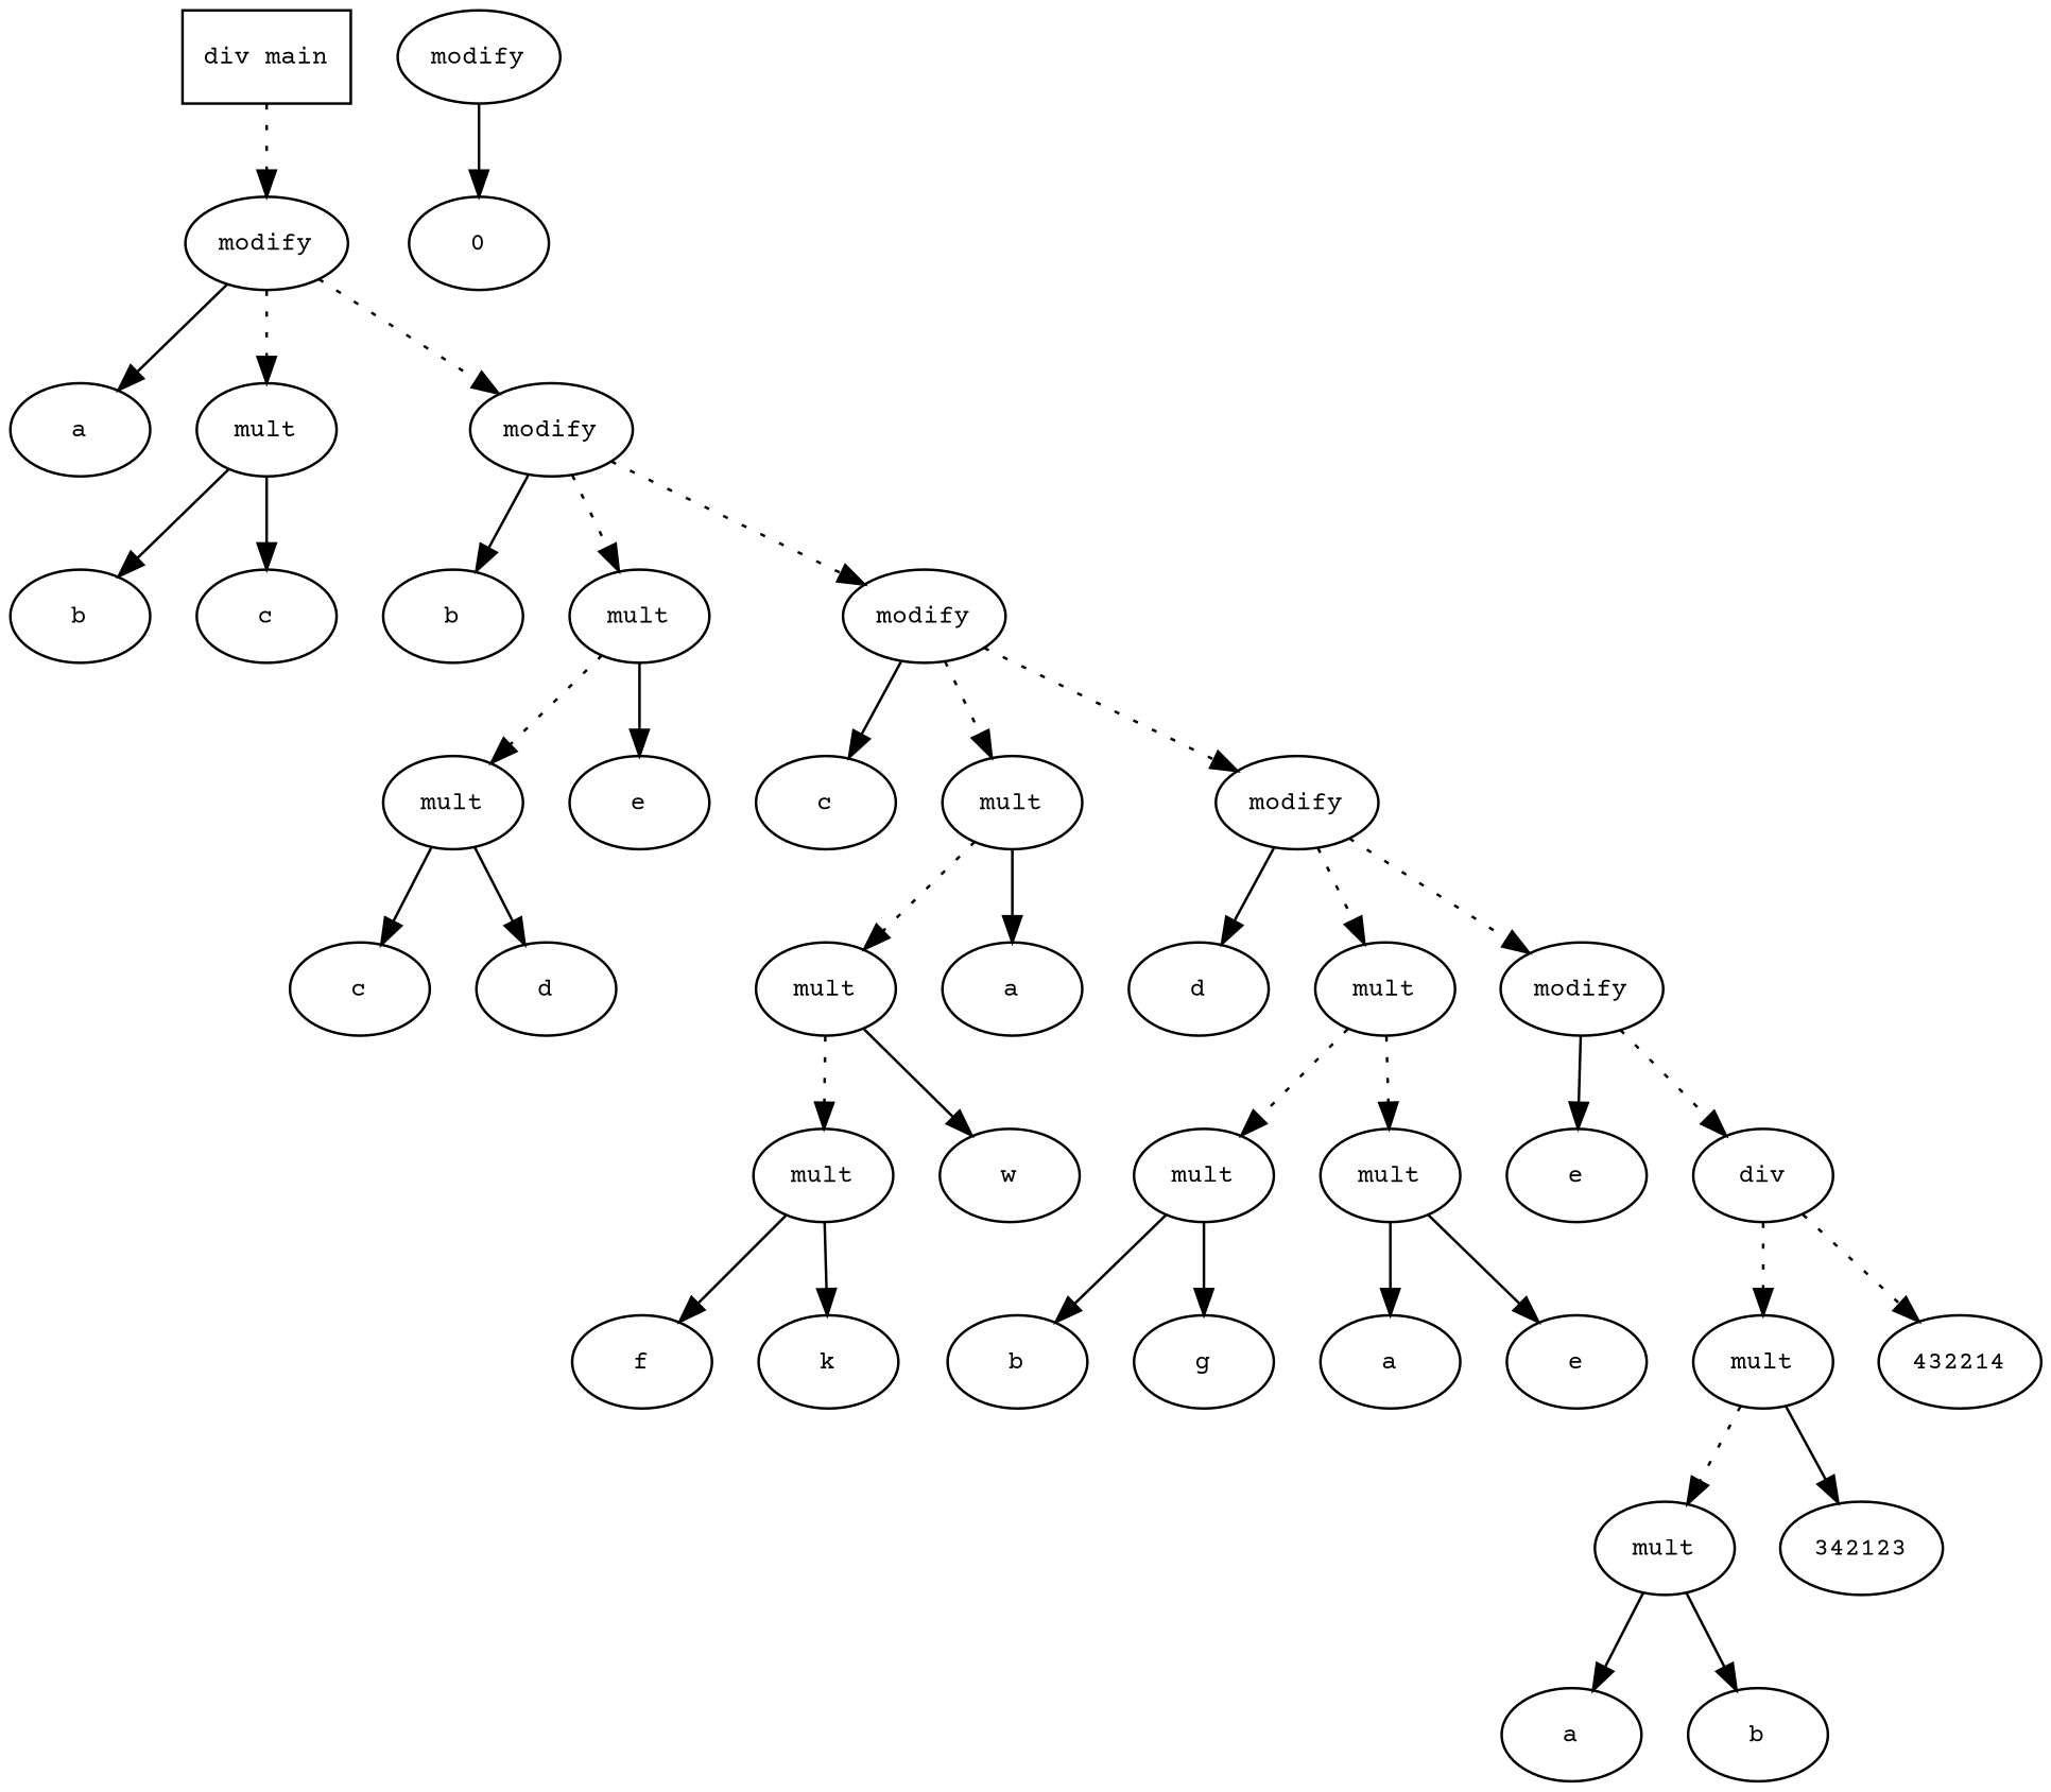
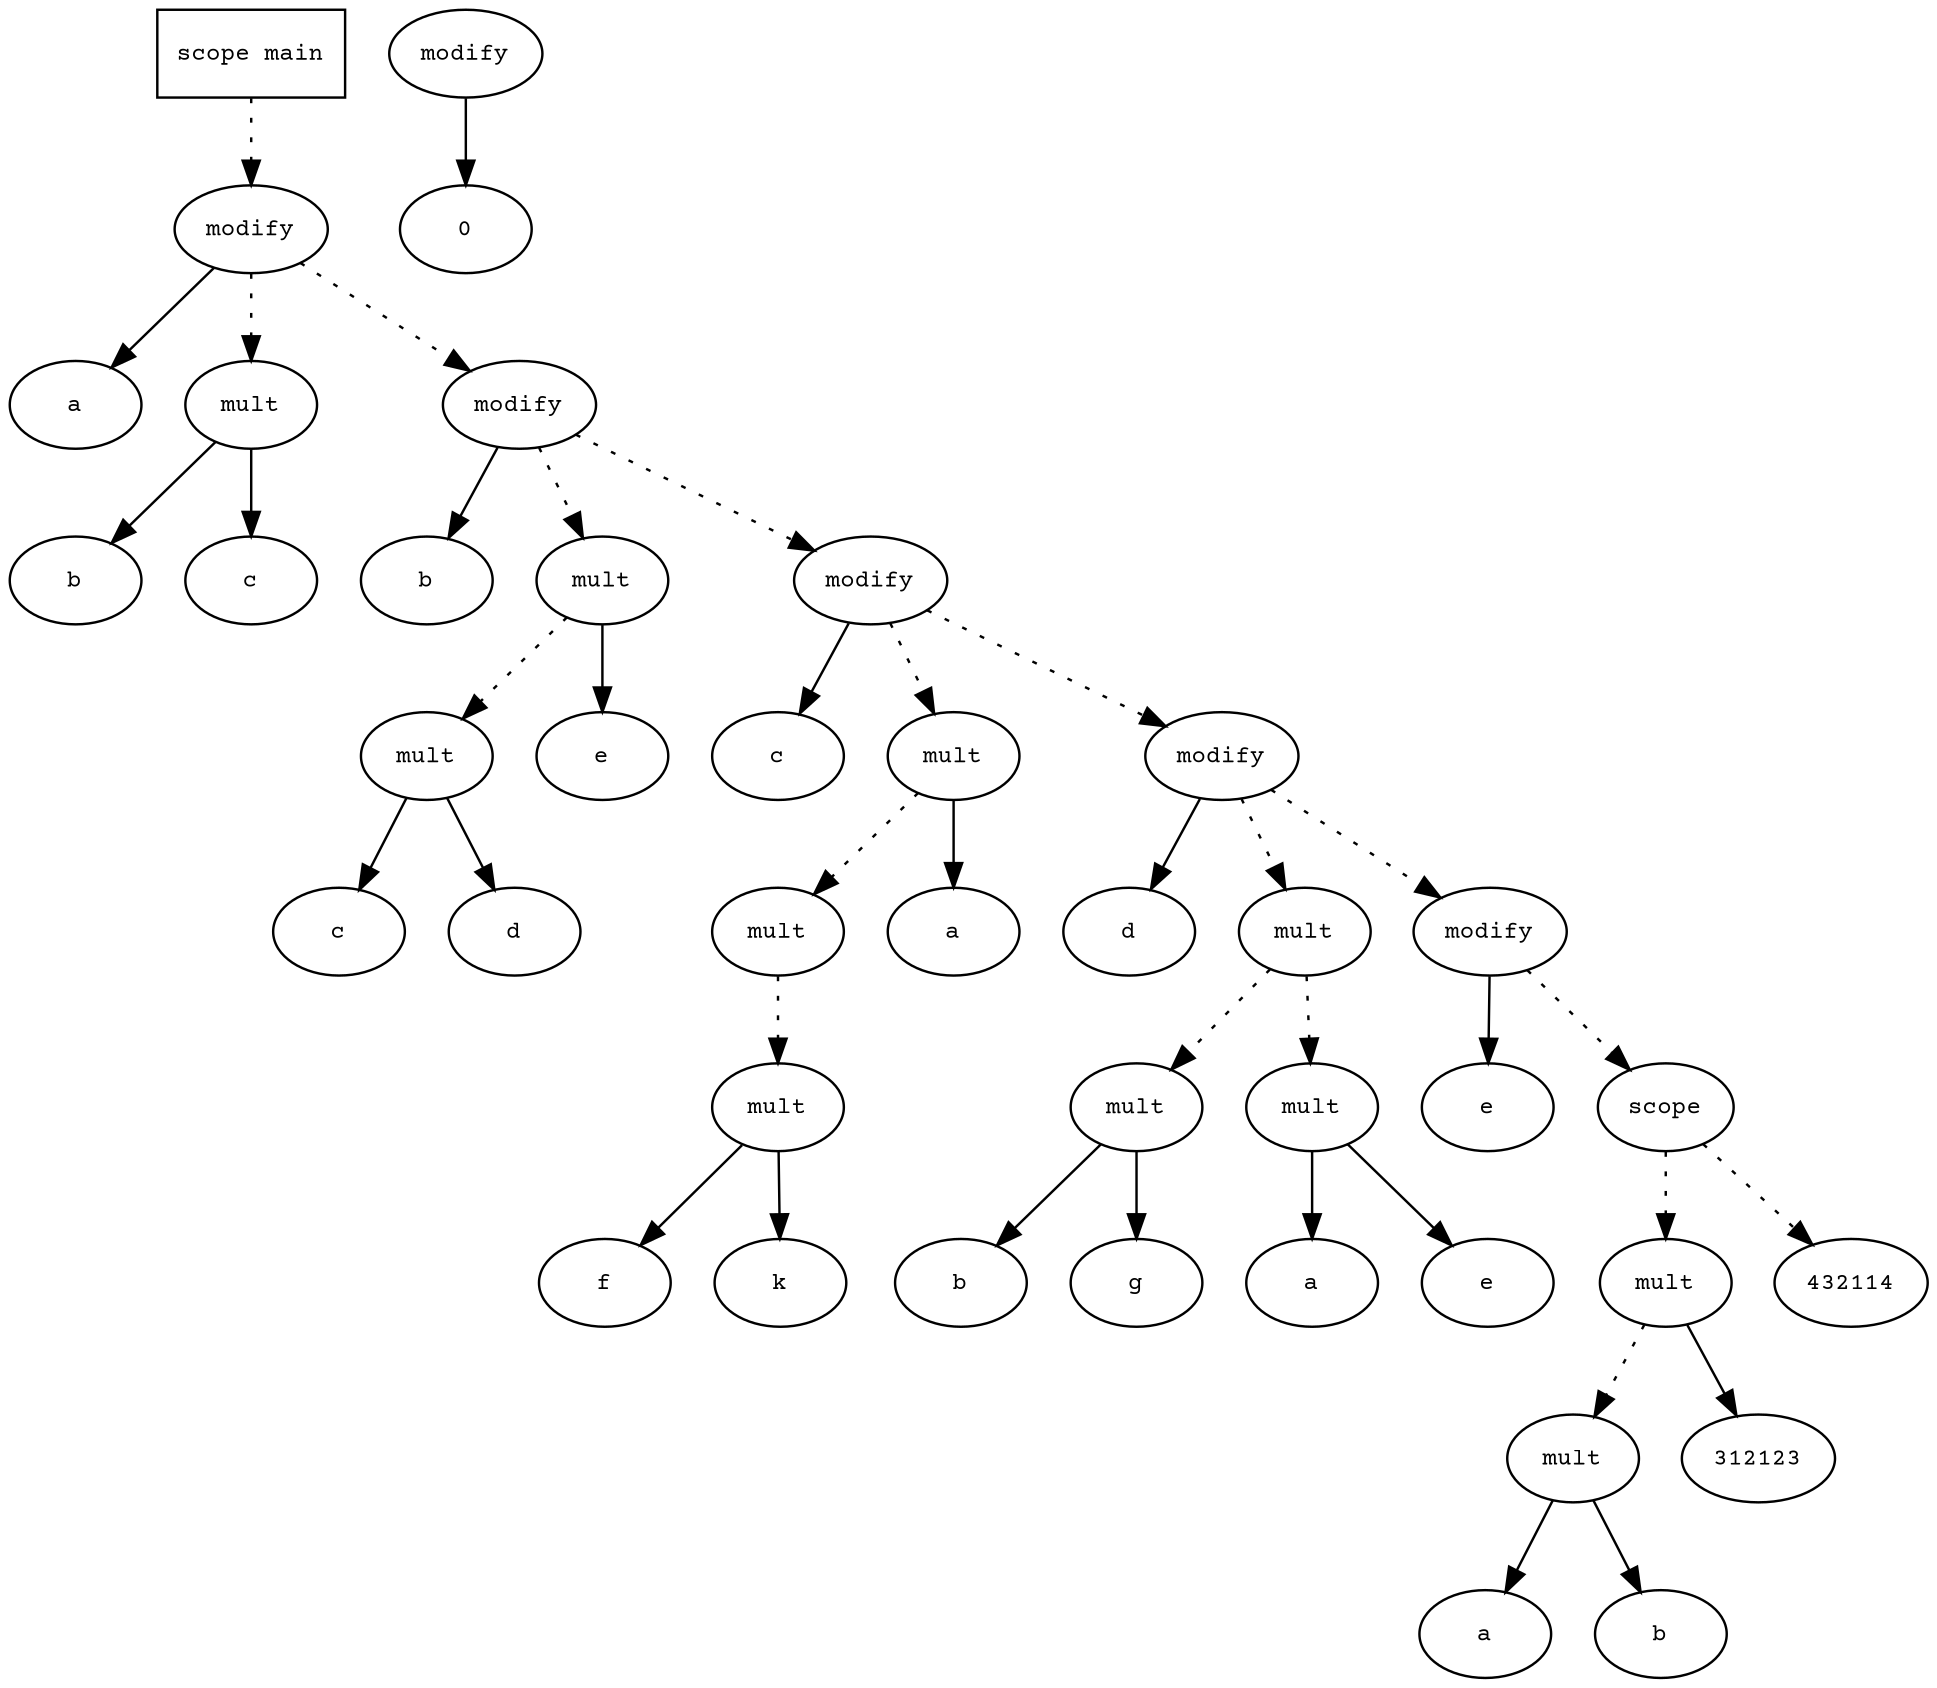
  digraph {
    fontname="Courier Prime"
    fontsize=10
    node [fontname="Courier Prime" fontsize=10 shape=ellipse]
    edge [fontname="Courier Prime" fontsize=10]
-   n1 [label="div main" shape=box]
+   n1 [label="scope main" shape=box]
    n2 [label=modify]
    n3 [label=a]
    n4 [label=mult]
    n5 [label=modify]
    n6 [label=b]
    n7 [label=c]
    n8 [label=b]
    n9 [label=mult]
    n10 [label=modify]
    n11 [label=mult]
    n12 [label=e]
    n13 [label=c]
    n14 [label=mult]
    n15 [label=modify]
    n16 [label=c]
    n17 [label=d]
    n18 [label=mult]
    n19 [label=a]
    n20 [label=d]
    n21 [label=mult]
    n22 [label=modify]
    n23 [label=mult]
-   n24 [label=w]
    n25 [label=f]
    n26 [label=k]
    n27 [label=mult]
    n28 [label=mult]
    n29 [label=e]
-   n30 [label=div]
+   n30 [label=scope]
    n31 [label=b]
    n32 [label=g]
    n33 [label=a]
    n34 [label=e]
    n35 [label=mult]
-   n36 [label=432214]
+   n36 [label=432114]
    n37 [label=mult]
-   n38 [label=342123]
+   n38 [label=312123]
    n39 [label=a]
    n40 [label=b]
    n41 [label=modify]
    n42 [label=0]
    n1 -> n2 [style=dotted]
    n2 -> n3
    n2 -> n4 [style=dotted]
    n2 -> n5 [style=dotted]
    n4 -> n6
    n4 -> n7
    n5 -> n8
    n5 -> n9 [style=dotted]
    n5 -> n10 [style=dotted]
    n9 -> n11 [style=dotted]
    n9 -> n12
    n10 -> n13
    n10 -> n14 [style=dotted]
    n10 -> n15 [style=dotted]
    n11 -> n16
    n11 -> n17
    n14 -> n18 [style=dotted]
    n14 -> n19
    n15 -> n20
    n15 -> n21 [style=dotted]
    n15 -> n22 [style=dotted]
    n18 -> n23 [style=dotted]
-   n18 -> n24
    n21 -> n27 [style=dotted]
    n21 -> n28 [style=dotted]
    n22 -> n29
    n22 -> n30 [style=dotted]
    n23 -> n25
    n23 -> n26
    n27 -> n31
    n27 -> n32
    n28 -> n33
    n28 -> n34
    n30 -> n35 [style=dotted]
    n30 -> n36 [style=dotted]
    n35 -> n37 [style=dotted]
    n35 -> n38
    n37 -> n39
    n37 -> n40
    n41 -> n42
  }
